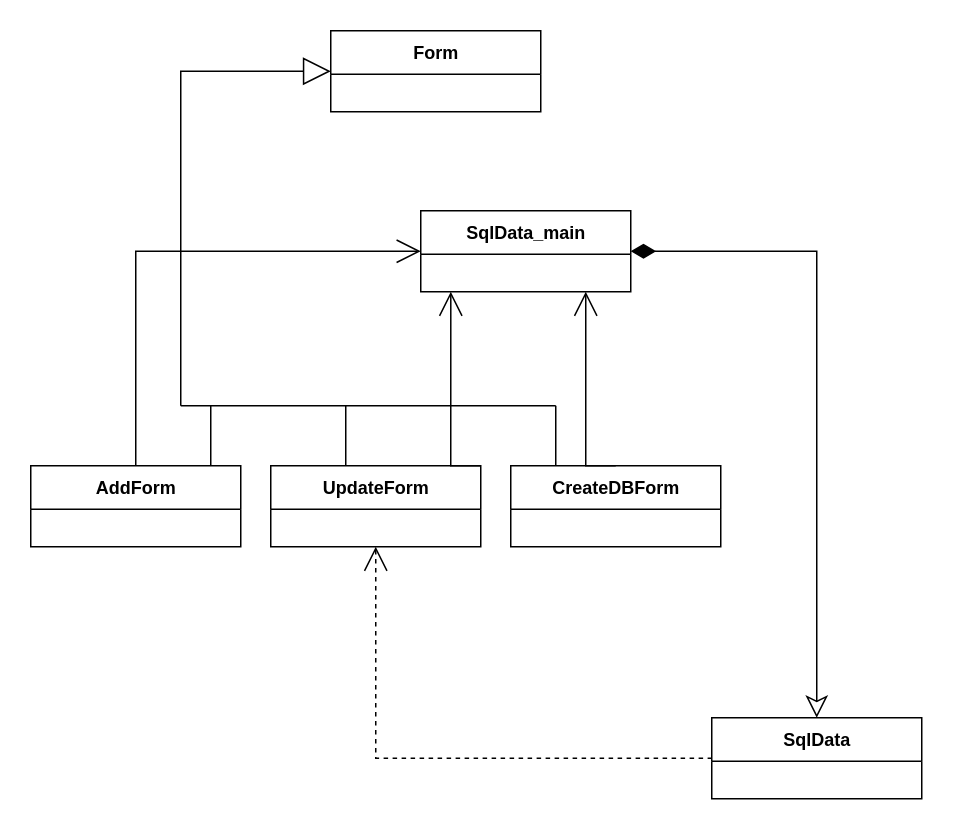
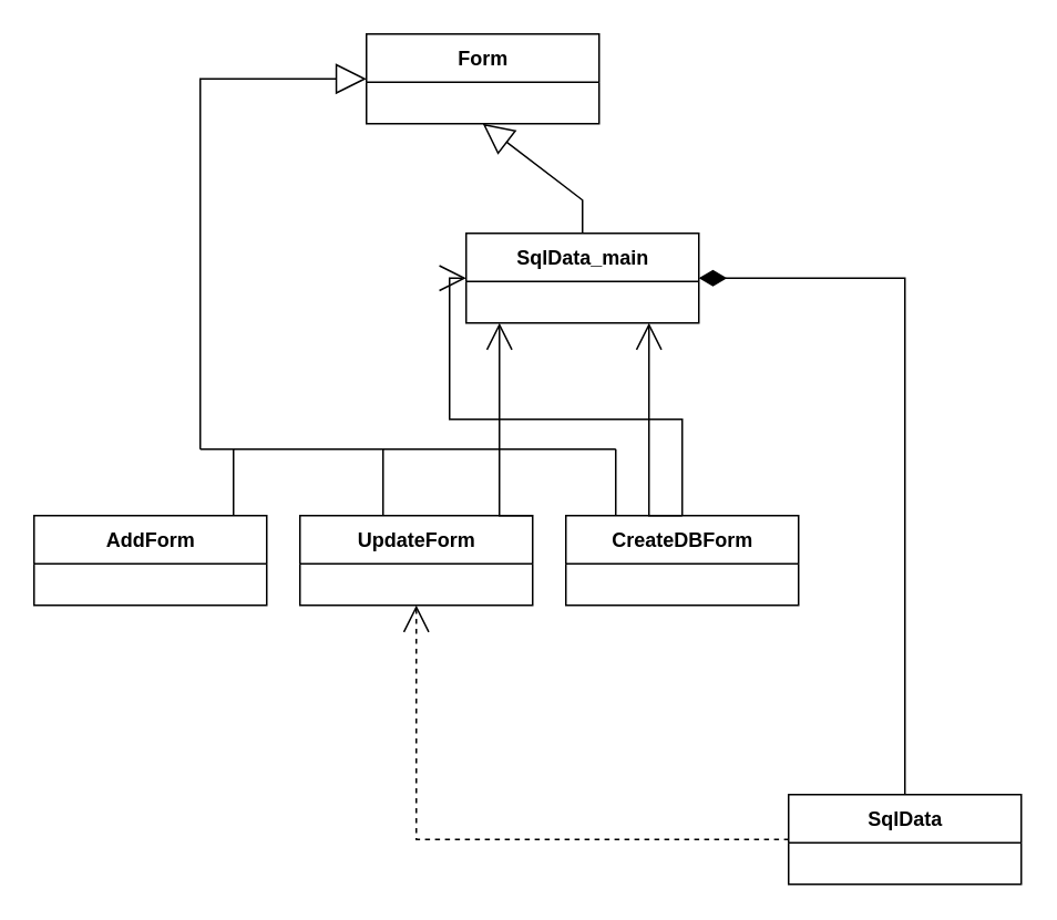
  <mxCell id="0" />
  <mxCell id="1" parent="0" />
  <mxCell id="2" style="edgeStyle=orthogonalEdgeStyle;rounded=0;orthogonalLoop=1;jettySize=auto;html=1;endArrow=none;endFill=0;strokeColor=default;" parent="1" edge="1"><mxGeometry relative="1" as="geometry"><mxPoint x="350" y="100" as="targetPoint" /><mxPoint x="350" y="100" as="sourcePoint" /></mxGeometry></mxCell>
  <mxCell id="3" value="Form" style="swimlane;fontStyle=1;align=center;verticalAlign=middle;childLayout=stackLayout;horizontal=1;startSize=29;horizontalStack=0;resizeParent=1;resizeParentMax=0;resizeLast=0;collapsible=0;marginBottom=0;html=1;" parent="1" vertex="1"><mxGeometry x="220" y="20" width="140" height="54" as="geometry" /></mxCell>
  <mxCell id="4" value="SqlData_main&lt;br&gt;" style="swimlane;fontStyle=1;align=center;verticalAlign=middle;childLayout=stackLayout;horizontal=1;startSize=29;horizontalStack=0;resizeParent=1;resizeParentMax=0;resizeLast=0;collapsible=0;marginBottom=0;html=1;" parent="1" vertex="1"><mxGeometry x="280" y="140" width="140" height="54" as="geometry" /></mxCell>
  <mxCell id="5" value="AddForm" style="swimlane;fontStyle=1;align=center;verticalAlign=middle;childLayout=stackLayout;horizontal=1;startSize=29;horizontalStack=0;resizeParent=1;resizeParentMax=0;resizeLast=0;collapsible=0;marginBottom=0;html=1;" parent="1" vertex="1"><mxGeometry x="20" y="310" width="140" height="54" as="geometry" /></mxCell>
+ <mxCell id="6" value="" style="endArrow=block;endSize=16;endFill=0;html=1;rounded=0;exitX=0.5;exitY=0;exitDx=0;exitDy=0;entryX=0.5;entryY=1;entryDx=0;entryDy=0;" parent="1" source="4" target="3" edge="1"><mxGeometry x="0.375" y="40" width="160" relative="1" as="geometry"><mxPoint x="490" y="250" as="sourcePoint" /><mxPoint x="370" y="90" as="targetPoint" /><Array as="points"><mxPoint x="350" y="120" /></Array><mxPoint as="offset" /></mxGeometry></mxCell>
  <mxCell id="7" value="UpdateForm" style="swimlane;fontStyle=1;align=center;verticalAlign=middle;childLayout=stackLayout;horizontal=1;startSize=29;horizontalStack=0;resizeParent=1;resizeParentMax=0;resizeLast=0;collapsible=0;marginBottom=0;html=1;" vertex="1" parent="1"><mxGeometry x="180" y="310" width="140" height="54" as="geometry" /></mxCell>
  <mxCell id="8" value="CreateDBForm" style="swimlane;fontStyle=1;align=center;verticalAlign=middle;childLayout=stackLayout;horizontal=1;startSize=29;horizontalStack=0;resizeParent=1;resizeParentMax=0;resizeLast=0;collapsible=0;marginBottom=0;html=1;direction=east;" vertex="1" parent="1"><mxGeometry x="340" y="310" width="140" height="54" as="geometry" /></mxCell>
  <mxCell id="9" value="" style="endArrow=none;html=1;endSize=12;startArrow=open;startSize=14;startFill=0;edgeStyle=orthogonalEdgeStyle;align=left;verticalAlign=bottom;rounded=0;entryX=0.5;entryY=0;entryDx=0;entryDy=0;endFill=0;" edge="1" parent="1" target="8"><mxGeometry x="0.277" y="12" relative="1" as="geometry"><mxPoint x="390" y="194" as="sourcePoint" /><mxPoint x="550" y="300" as="targetPoint" /><Array as="points"><mxPoint x="390" y="310" /></Array><mxPoint as="offset" /></mxGeometry></mxCell>
- <mxCell id="10" value="" style="endArrow=none;html=1;endSize=12;startArrow=open;startSize=14;startFill=0;edgeStyle=orthogonalEdgeStyle;align=left;verticalAlign=bottom;rounded=0;exitX=0;exitY=0.5;exitDx=0;exitDy=0;entryX=0.5;entryY=0;entryDx=0;entryDy=0;endFill=0;" edge="1" parent="1" source="4" target="5"><mxGeometry x="0.277" y="12" relative="1" as="geometry"><mxPoint x="430" y="177" as="sourcePoint" /><mxPoint x="554" y="320" as="targetPoint" /><mxPoint as="offset" /></mxGeometry></mxCell>
+ <mxCell id="10" value="" style="endArrow=none;html=1;endSize=12;startArrow=open;startSize=14;startFill=0;edgeStyle=orthogonalEdgeStyle;align=left;verticalAlign=bottom;rounded=0;exitX=0;exitY=0.5;exitDx=0;exitDy=0;endFill=0;" edge="1" parent="1" source="4" target="8"><mxGeometry x="0.277" y="12" relative="1" as="geometry"><mxPoint x="430" y="177" as="sourcePoint" /><mxPoint x="554" y="320" as="targetPoint" /><mxPoint as="offset" /></mxGeometry></mxCell>
  <mxCell id="11" value="SqlData" style="swimlane;fontStyle=1;align=center;verticalAlign=middle;childLayout=stackLayout;horizontal=1;startSize=29;horizontalStack=0;resizeParent=1;resizeParentMax=0;resizeLast=0;collapsible=0;marginBottom=0;html=1;" vertex="1" parent="1"><mxGeometry x="474" y="478" width="140" height="54" as="geometry" /></mxCell>
- <mxCell id="12" value="" style="endArrow=classic;html=1;endSize=12;startArrow=diamondThin;startSize=14;startFill=1;edgeStyle=orthogonalEdgeStyle;align=left;verticalAlign=bottom;rounded=0;entryX=0.5;entryY=0;entryDx=0;entryDy=0;endFill=0;exitX=1;exitY=0.5;exitDx=0;exitDy=0;" edge="1" parent="1" source="4" target="11"><mxGeometry x="0.277" y="12" relative="1" as="geometry"><mxPoint x="420" y="190" as="sourcePoint" /><mxPoint x="540" y="310" as="targetPoint" /><mxPoint as="offset" /></mxGeometry></mxCell>
+ <mxCell id="12" value="" style="endArrow=none;html=1;endSize=12;startArrow=diamondThin;startSize=14;startFill=1;edgeStyle=orthogonalEdgeStyle;align=left;verticalAlign=bottom;rounded=0;entryX=0.5;entryY=0;entryDx=0;entryDy=0;endFill=0;exitX=1;exitY=0.5;exitDx=0;exitDy=0;" edge="1" parent="1" source="4" target="11"><mxGeometry x="0.277" y="12" relative="1" as="geometry"><mxPoint x="420" y="190" as="sourcePoint" /><mxPoint x="540" y="310" as="targetPoint" /><mxPoint as="offset" /></mxGeometry></mxCell>
  <mxCell id="13" value="" style="endArrow=block;endSize=16;endFill=0;html=1;rounded=0;entryX=0;entryY=0.5;entryDx=0;entryDy=0;" edge="1" parent="1" target="3"><mxGeometry x="0.375" y="40" width="160" relative="1" as="geometry"><mxPoint x="120" y="270" as="sourcePoint" /><mxPoint x="360" y="84" as="targetPoint" /><Array as="points"><mxPoint x="120" y="47" /></Array><mxPoint as="offset" /></mxGeometry></mxCell>
  <mxCell id="14" value="" style="endArrow=none;html=1;rounded=0;" edge="1" parent="1"><mxGeometry width="50" height="50" relative="1" as="geometry"><mxPoint x="120" y="270" as="sourcePoint" /><mxPoint x="370" y="270" as="targetPoint" /></mxGeometry></mxCell>
  <mxCell id="15" value="" style="endArrow=none;html=1;rounded=0;" edge="1" parent="1"><mxGeometry width="50" height="50" relative="1" as="geometry"><mxPoint x="370" y="310" as="sourcePoint" /><mxPoint x="370" y="270" as="targetPoint" /></mxGeometry></mxCell>
  <mxCell id="16" value="" style="endArrow=none;html=1;rounded=0;" edge="1" parent="1"><mxGeometry width="50" height="50" relative="1" as="geometry"><mxPoint x="230" y="310" as="sourcePoint" /><mxPoint x="230" y="270" as="targetPoint" /></mxGeometry></mxCell>
  <mxCell id="17" value="" style="endArrow=none;html=1;rounded=0;" edge="1" parent="1"><mxGeometry width="50" height="50" relative="1" as="geometry"><mxPoint x="140" y="310" as="sourcePoint" /><mxPoint x="140" y="270" as="targetPoint" /></mxGeometry></mxCell>
  <mxCell id="18" value="" style="endArrow=none;html=1;endSize=12;startArrow=open;startSize=14;startFill=0;edgeStyle=orthogonalEdgeStyle;align=left;verticalAlign=bottom;rounded=0;exitX=0.5;exitY=1;exitDx=0;exitDy=0;entryX=0.5;entryY=0;entryDx=0;entryDy=0;endFill=0;" edge="1" parent="1"><mxGeometry x="0.277" y="12" relative="1" as="geometry"><mxPoint x="300.034" y="194" as="sourcePoint" /><mxPoint x="320" y="310" as="targetPoint" /><Array as="points"><mxPoint x="300" y="310" /></Array><mxPoint as="offset" /></mxGeometry></mxCell>
  <mxCell id="19" value="" style="endArrow=none;html=1;endSize=12;startArrow=open;startSize=14;startFill=0;edgeStyle=orthogonalEdgeStyle;align=left;verticalAlign=bottom;rounded=0;entryX=0;entryY=0.5;entryDx=0;entryDy=0;endFill=0;exitX=0.5;exitY=1;exitDx=0;exitDy=0;dashed=1;" edge="1" parent="1" source="7" target="11"><mxGeometry x="0.277" y="12" relative="1" as="geometry"><mxPoint x="250" y="370" as="sourcePoint" /><mxPoint x="484" y="515" as="targetPoint" /><mxPoint as="offset" /></mxGeometry></mxCell>
